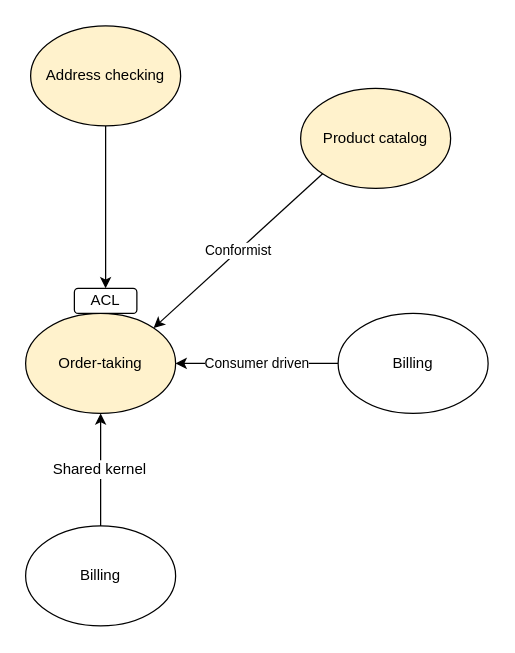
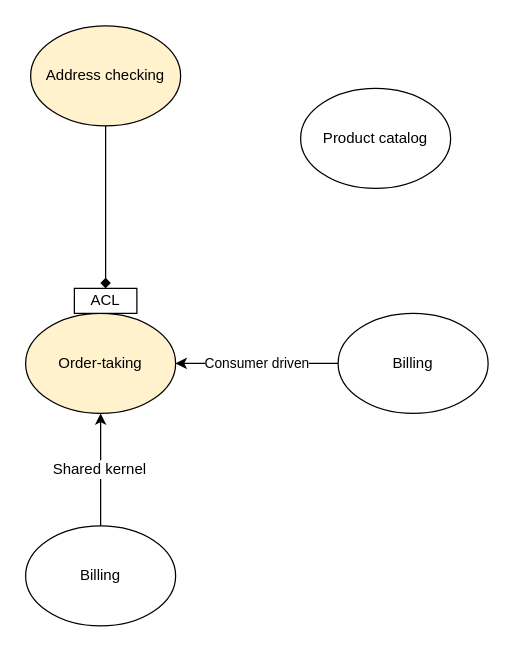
  <mxCell id="0" />
  <mxCell id="1" parent="0" />
  <mxCell id="2" value="Order-taking" style="ellipse;whiteSpace=wrap;html=1;fillColor=#fff2cc;" vertex="1" parent="1"><mxGeometry x="20" y="250" width="120" height="80" as="geometry" /></mxCell>
- <mxCell id="3" value="ACL" style="whiteSpace=wrap;html=1;rounded=1;" vertex="1" parent="1"><mxGeometry x="59" y="230" width="50" height="20" as="geometry" /></mxCell>
- <mxCell id="4" style="edgeStyle=orthogonalEdgeStyle;rounded=0;orthogonalLoop=1;jettySize=auto;html=1;" edge="1" parent="1" source="5" target="3"><mxGeometry relative="1" as="geometry" /></mxCell>
+ <mxCell id="3" value="ACL" style="rounded=0;whiteSpace=wrap;html=1;" vertex="1" parent="1"><mxGeometry x="59" y="230" width="50" height="20" as="geometry" /></mxCell>
+ <mxCell id="4" style="edgeStyle=orthogonalEdgeStyle;rounded=0;orthogonalLoop=1;jettySize=auto;html=1;endArrow=diamond;" edge="1" parent="1" source="5" target="3"><mxGeometry relative="1" as="geometry" /></mxCell>
  <mxCell id="5" value="Address checking" style="ellipse;whiteSpace=wrap;html=1;fillColor=#fff2cc;" vertex="1" parent="1"><mxGeometry x="24" y="20" width="120" height="80" as="geometry" /></mxCell>
- <mxCell id="6" value="Product catalog" style="ellipse;whiteSpace=wrap;html=1;fillColor=#fff2cc;" vertex="1" parent="1"><mxGeometry x="240" y="70" width="120" height="80" as="geometry" /></mxCell>
+ <mxCell id="6" value="Product catalog" style="ellipse;whiteSpace=wrap;html=1;" vertex="1" parent="1"><mxGeometry x="240" y="70" width="120" height="80" as="geometry" /></mxCell>
  <mxCell id="7" value="Billing" style="ellipse;whiteSpace=wrap;html=1;" vertex="1" parent="1"><mxGeometry x="270" y="250" width="120" height="80" as="geometry" /></mxCell>
- <mxCell id="8" value="Conformist" style="endArrow=classic;html=1;exitX=0;exitY=1;exitDx=0;exitDy=0;entryX=1;entryY=0;entryDx=0;entryDy=0;" edge="1" parent="1" source="6" target="2"><mxGeometry width="50" height="50" relative="1" as="geometry"><mxPoint x="60" y="320" as="sourcePoint" /><mxPoint x="110" y="270" as="targetPoint" /></mxGeometry></mxCell>
  <mxCell id="9" value="Consumer driven" style="endArrow=classic;html=1;exitX=0;exitY=0.5;exitDx=0;exitDy=0;entryX=1;entryY=0.5;entryDx=0;entryDy=0;" edge="1" parent="1" source="7" target="2"><mxGeometry width="50" height="50" relative="1" as="geometry"><mxPoint x="267.574" y="148.284" as="sourcePoint" /><mxPoint x="132.426" y="271.716" as="targetPoint" /></mxGeometry></mxCell>
  <mxCell id="10" value="Billing" style="ellipse;whiteSpace=wrap;html=1;" vertex="1" parent="1"><mxGeometry x="20" y="420" width="120" height="80" as="geometry" /></mxCell>
  <mxCell id="11" value="" style="endArrow=classic;html=1;exitX=0.5;exitY=0;exitDx=0;exitDy=0;entryX=0.5;entryY=1;entryDx=0;entryDy=0;" edge="1" parent="1" source="10" target="2"><mxGeometry width="50" height="50" relative="1" as="geometry"><mxPoint x="60" y="320" as="sourcePoint" /><mxPoint x="110" y="270" as="targetPoint" /></mxGeometry></mxCell>
  <mxCell id="12" value="Shared kernel" style="text;html=1;align=center;verticalAlign=middle;resizable=0;points=[];labelBackgroundColor=#ffffff;" vertex="1" connectable="0" parent="11"><mxGeometry x="0.022" y="2" relative="1" as="geometry"><mxPoint as="offset" /></mxGeometry></mxCell>
